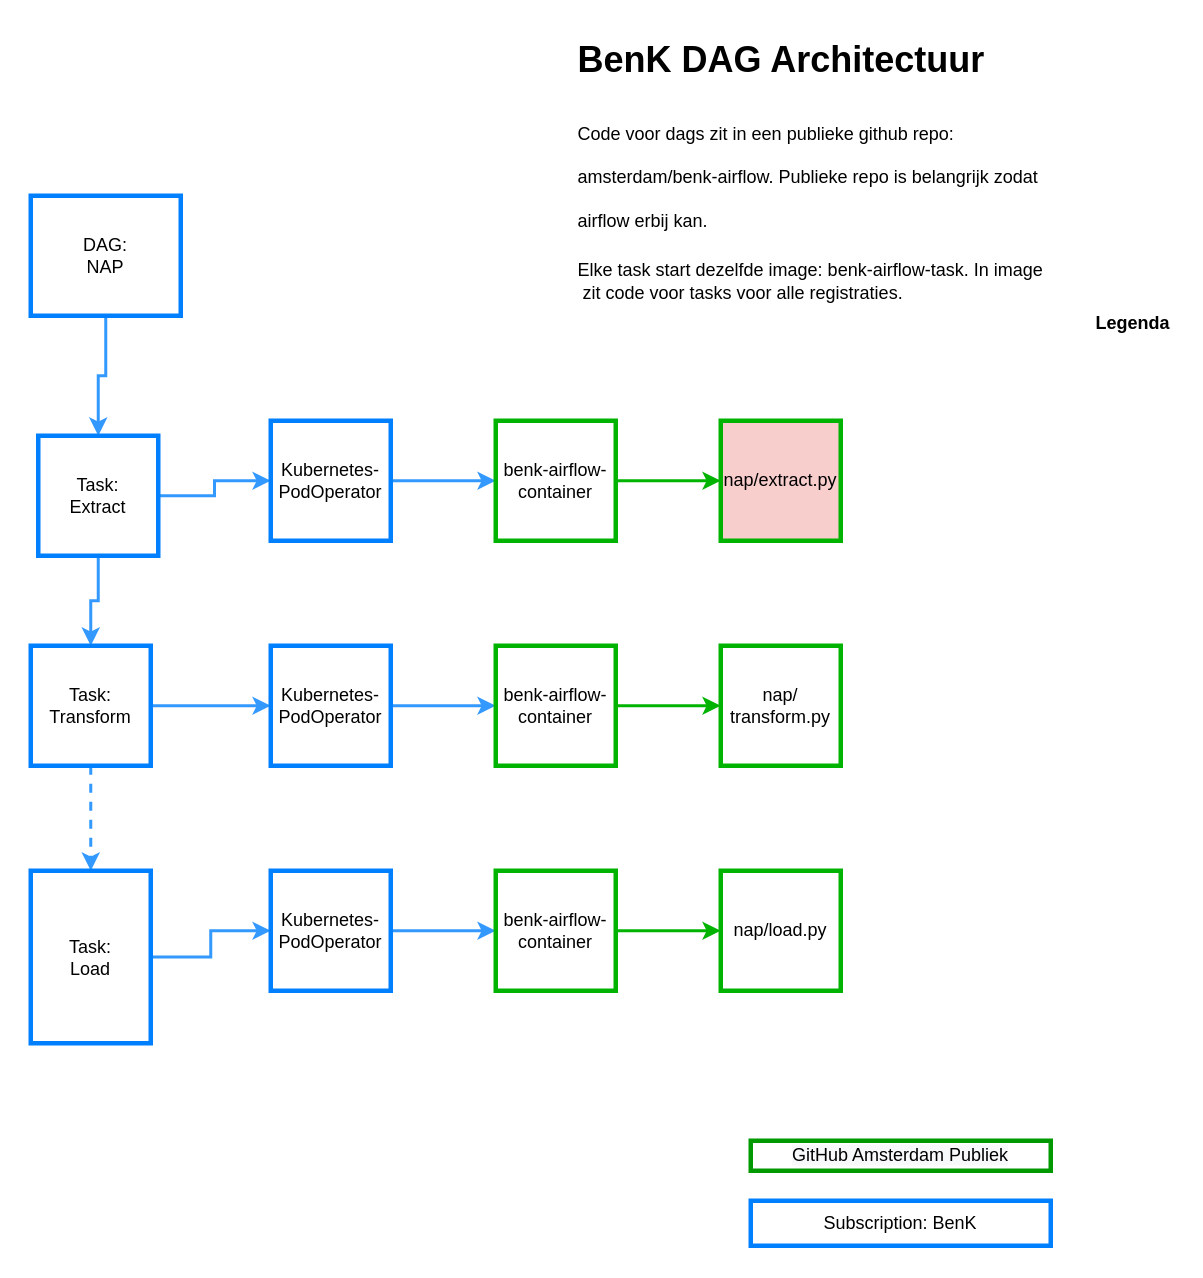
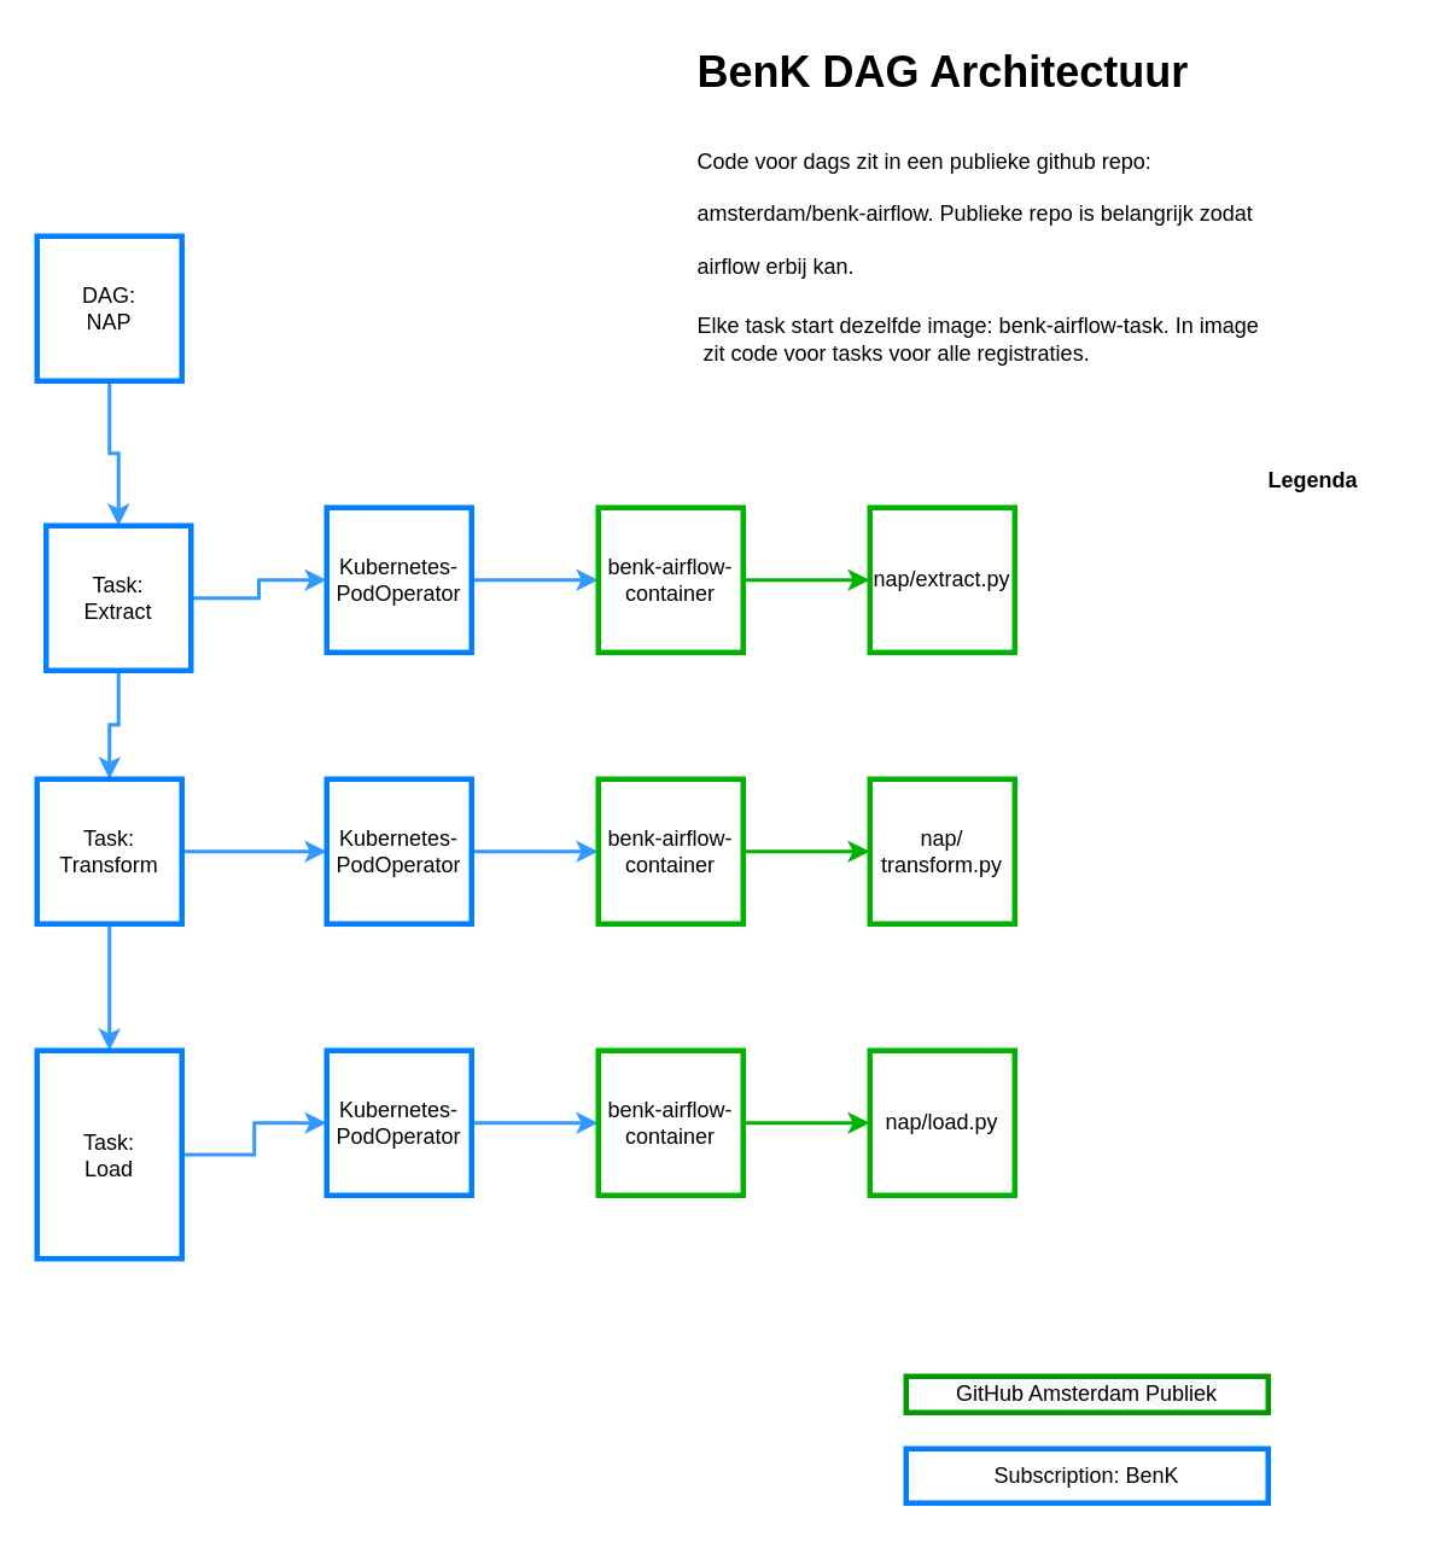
  <mxCell id="0" />
  <mxCell id="1" parent="0" />
  <mxCell id="2" style="edgeStyle=orthogonalEdgeStyle;rounded=0;orthogonalLoop=1;jettySize=auto;html=1;exitX=0.5;exitY=1;exitDx=0;exitDy=0;entryX=0.5;entryY=0;entryDx=0;entryDy=0;strokeWidth=2;strokeColor=#3399FF;" parent="1" source="3" target="6" edge="1"><mxGeometry relative="1" as="geometry" /></mxCell>
- <mxCell id="3" value="DAG: &lt;br&gt;NAP" style="whiteSpace=wrap;html=1;aspect=fixed;strokeColor=#007FFF;strokeWidth=3;" parent="1" vertex="1"><mxGeometry x="20" y="130" width="100" height="80" as="geometry" /></mxCell>
+ <mxCell id="3" value="DAG: &lt;br&gt;NAP" style="whiteSpace=wrap;html=1;aspect=fixed;strokeColor=#007FFF;strokeWidth=3;" parent="1" vertex="1"><mxGeometry x="20" y="130" width="80" height="80" as="geometry" /></mxCell>
  <mxCell id="4" style="edgeStyle=orthogonalEdgeStyle;rounded=0;orthogonalLoop=1;jettySize=auto;html=1;entryX=0.5;entryY=0;entryDx=0;entryDy=0;strokeColor=#3399FF;strokeWidth=2;" parent="1" source="6" target="9" edge="1"><mxGeometry relative="1" as="geometry" /></mxCell>
  <mxCell id="5" value="" style="edgeStyle=orthogonalEdgeStyle;rounded=0;orthogonalLoop=1;jettySize=auto;html=1;strokeColor=#3399FF;strokeWidth=2;" parent="1" source="6" target="13" edge="1"><mxGeometry relative="1" as="geometry" /></mxCell>
  <mxCell id="6" value="Task:&lt;br&gt;Extract" style="whiteSpace=wrap;html=1;aspect=fixed;strokeColor=#007FFF;strokeWidth=3;" parent="1" vertex="1"><mxGeometry x="25" y="290" width="80" height="80" as="geometry" /></mxCell>
- <mxCell id="7" style="edgeStyle=orthogonalEdgeStyle;rounded=0;orthogonalLoop=1;jettySize=auto;html=1;entryX=0.5;entryY=0;entryDx=0;entryDy=0;strokeColor=#3399FF;strokeWidth=2;dashed=1;" parent="1" source="9" target="11" edge="1"><mxGeometry relative="1" as="geometry" /></mxCell>
+ <mxCell id="7" style="edgeStyle=orthogonalEdgeStyle;rounded=0;orthogonalLoop=1;jettySize=auto;html=1;entryX=0.5;entryY=0;entryDx=0;entryDy=0;strokeColor=#3399FF;strokeWidth=2;" parent="1" source="9" target="11" edge="1"><mxGeometry relative="1" as="geometry" /></mxCell>
  <mxCell id="8" style="edgeStyle=orthogonalEdgeStyle;rounded=0;orthogonalLoop=1;jettySize=auto;html=1;strokeColor=#3399FF;strokeWidth=2;" parent="1" source="9" target="15" edge="1"><mxGeometry relative="1" as="geometry" /></mxCell>
  <mxCell id="9" value="Task:&lt;br&gt;Transform" style="whiteSpace=wrap;html=1;aspect=fixed;strokeColor=#007FFF;strokeWidth=3;" parent="1" vertex="1"><mxGeometry x="20" y="430" width="80" height="80" as="geometry" /></mxCell>
  <mxCell id="10" style="edgeStyle=orthogonalEdgeStyle;rounded=0;orthogonalLoop=1;jettySize=auto;html=1;strokeColor=#3399FF;strokeWidth=2;" parent="1" source="11" target="17" edge="1"><mxGeometry relative="1" as="geometry" /></mxCell>
  <mxCell id="11" value="Task:&lt;br&gt;Load" style="whiteSpace=wrap;html=1;aspect=fixed;strokeColor=#007FFF;strokeWidth=3;" parent="1" vertex="1"><mxGeometry x="20" y="580" width="80" height="115" as="geometry" /></mxCell>
  <mxCell id="12" style="edgeStyle=orthogonalEdgeStyle;rounded=0;orthogonalLoop=1;jettySize=auto;html=1;entryX=0;entryY=0.5;entryDx=0;entryDy=0;strokeColor=#3399FF;strokeWidth=2;" parent="1" source="13" target="19" edge="1"><mxGeometry relative="1" as="geometry" /></mxCell>
  <mxCell id="13" value="Kubernetes-PodOperator" style="whiteSpace=wrap;html=1;aspect=fixed;strokeColor=#007FFF;strokeWidth=3;" parent="1" vertex="1"><mxGeometry x="180" y="280" width="80" height="80" as="geometry" /></mxCell>
  <mxCell id="14" style="edgeStyle=orthogonalEdgeStyle;rounded=0;orthogonalLoop=1;jettySize=auto;html=1;entryX=0;entryY=0.5;entryDx=0;entryDy=0;strokeColor=#3399FF;strokeWidth=2;" parent="1" source="15" target="21" edge="1"><mxGeometry relative="1" as="geometry" /></mxCell>
  <mxCell id="15" value="Kubernetes-PodOperator" style="whiteSpace=wrap;html=1;aspect=fixed;strokeColor=#007FFF;strokeWidth=3;" parent="1" vertex="1"><mxGeometry x="180" y="430" width="80" height="80" as="geometry" /></mxCell>
  <mxCell id="16" style="edgeStyle=orthogonalEdgeStyle;rounded=0;orthogonalLoop=1;jettySize=auto;html=1;entryX=0;entryY=0.5;entryDx=0;entryDy=0;strokeColor=#3399FF;strokeWidth=2;" parent="1" source="17" target="23" edge="1"><mxGeometry relative="1" as="geometry" /></mxCell>
  <mxCell id="17" value="Kubernetes-PodOperator" style="whiteSpace=wrap;html=1;aspect=fixed;strokeColor=#007FFF;strokeWidth=3;" parent="1" vertex="1"><mxGeometry x="180" y="580" width="80" height="80" as="geometry" /></mxCell>
  <mxCell id="18" value="" style="edgeStyle=orthogonalEdgeStyle;rounded=0;orthogonalLoop=1;jettySize=auto;html=1;strokeColor=#00B300;strokeWidth=2;" parent="1" source="19" target="24" edge="1"><mxGeometry relative="1" as="geometry" /></mxCell>
  <mxCell id="19" value="benk-airflow-container" style="whiteSpace=wrap;html=1;aspect=fixed;strokeColor=#00B300;strokeWidth=3;" parent="1" vertex="1"><mxGeometry x="330" y="280" width="80" height="80" as="geometry" /></mxCell>
  <mxCell id="20" style="edgeStyle=orthogonalEdgeStyle;rounded=0;orthogonalLoop=1;jettySize=auto;html=1;entryX=0;entryY=0.5;entryDx=0;entryDy=0;strokeColor=#00B300;strokeWidth=2;" parent="1" source="21" target="25" edge="1"><mxGeometry relative="1" as="geometry" /></mxCell>
  <mxCell id="21" value="benk-airflow-container" style="whiteSpace=wrap;html=1;aspect=fixed;strokeColor=#00B300;strokeWidth=3;" parent="1" vertex="1"><mxGeometry x="330" y="430" width="80" height="80" as="geometry" /></mxCell>
  <mxCell id="22" style="edgeStyle=orthogonalEdgeStyle;rounded=0;orthogonalLoop=1;jettySize=auto;html=1;entryX=0;entryY=0.5;entryDx=0;entryDy=0;strokeColor=#00B300;strokeWidth=2;" parent="1" source="23" target="26" edge="1"><mxGeometry relative="1" as="geometry" /></mxCell>
  <mxCell id="23" value="benk-airflow-container" style="whiteSpace=wrap;html=1;aspect=fixed;strokeColor=#00B300;strokeWidth=3;" parent="1" vertex="1"><mxGeometry x="330" y="580" width="80" height="80" as="geometry" /></mxCell>
- <mxCell id="24" value="nap/extract.py" style="whiteSpace=wrap;html=1;aspect=fixed;strokeColor=#00B300;strokeWidth=3;fillColor=#f8cecc;" parent="1" vertex="1"><mxGeometry x="480" y="280" width="80" height="80" as="geometry" /></mxCell>
+ <mxCell id="24" value="nap/extract.py" style="whiteSpace=wrap;html=1;aspect=fixed;strokeColor=#00B300;strokeWidth=3;" parent="1" vertex="1"><mxGeometry x="480" y="280" width="80" height="80" as="geometry" /></mxCell>
  <mxCell id="25" value="nap/&lt;br&gt;transform.py" style="whiteSpace=wrap;html=1;aspect=fixed;strokeColor=#00B300;strokeWidth=3;" parent="1" vertex="1"><mxGeometry x="480" y="430" width="80" height="80" as="geometry" /></mxCell>
  <mxCell id="26" value="nap/load.py" style="whiteSpace=wrap;html=1;aspect=fixed;strokeColor=#00B300;strokeWidth=3;" parent="1" vertex="1"><mxGeometry x="480" y="580" width="80" height="80" as="geometry" /></mxCell>
  <mxCell id="27" value="&lt;h1&gt;BenK DAG Architectuur&lt;/h1&gt;&lt;h1&gt;&lt;span style=&quot;font-weight: 400; font-size: 12px;&quot;&gt;&lt;font style=&quot;font-size: 12px;&quot;&gt;Code voor dags zit in een publieke github repo: amsterdam/benk-airflow. Publieke repo is belangrijk zodat airflow erbij kan.&lt;/font&gt;&lt;/span&gt;&lt;/h1&gt;&lt;div&gt;&lt;div&gt;Elke task start dezelfde image: benk-airflow-task. In image &amp;nbsp;zit code voor tasks voor alle registraties.&lt;/div&gt;&lt;/div&gt;&lt;div&gt;&lt;br&gt;&lt;/div&gt;&lt;div style=&quot;&quot;&gt;&lt;br&gt;&lt;/div&gt;" style="text;html=1;strokeColor=none;fillColor=none;spacing=5;spacingTop=-20;whiteSpace=wrap;overflow=hidden;rounded=0;" parent="1" vertex="1"><mxGeometry x="380" y="20" width="320" height="190" as="geometry" /></mxCell>
  <mxCell id="28" value="&lt;span style=&quot;caret-color: rgb(0, 0, 0); color: rgb(0, 0, 0); font-family: Helvetica; font-size: 12px; font-style: normal; font-variant-caps: normal; font-weight: 400; letter-spacing: normal; text-align: center; text-indent: 0px; text-transform: none; word-spacing: 0px; -webkit-text-stroke-width: 0px; background-color: rgb(248, 249, 250); text-decoration: none; float: none; display: inline !important;&quot;&gt;GitHub Amsterdam Publiek&lt;/span&gt;" style="whiteSpace=wrap;html=1;strokeColor=#009900;rounded=0;strokeWidth=3;" vertex="1" parent="1"><mxGeometry x="500" y="760" width="200" height="20" as="geometry" /></mxCell>
  <mxCell id="29" value="&lt;span style=&quot;&quot;&gt;Subscription:&amp;nbsp;&lt;/span&gt;&lt;span style=&quot;&quot;&gt;BenK&lt;/span&gt;" style="whiteSpace=wrap;html=1;strokeColor=#007FFF;strokeWidth=3;" vertex="1" parent="1"><mxGeometry x="500" y="800" width="200" height="30" as="geometry" /></mxCell>
- <mxCell id="30" value="&lt;b&gt;Legenda&lt;/b&gt;" style="text;html=1;strokeColor=none;fillColor=none;align=center;verticalAlign=middle;whiteSpace=wrap;rounded=0;" vertex="1" parent="1"><mxGeometry x="730" y="200" width="50" height="30" as="geometry" /></mxCell>
+ <mxCell id="30" value="&lt;b&gt;Legenda&lt;/b&gt;" style="text;html=1;strokeColor=none;fillColor=none;align=center;verticalAlign=middle;whiteSpace=wrap;rounded=0;" vertex="1" parent="1"><mxGeometry x="700" y="250" width="50" height="30" as="geometry" /></mxCell>
